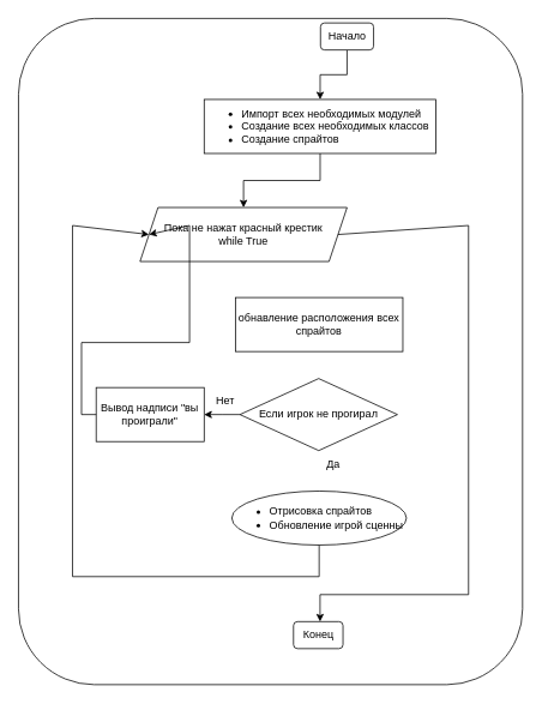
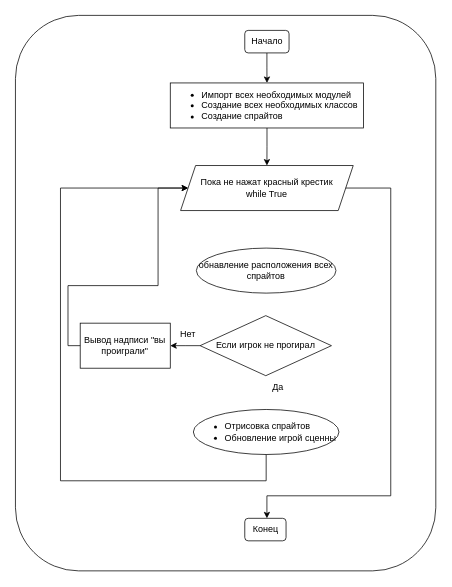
  <mxCell id="0" />
  <mxCell id="1" parent="0" />
  <mxCell id="2" value="" style="rounded=1;whiteSpace=wrap;html=1;" vertex="1" parent="1"><mxGeometry x="20" y="20" width="560" height="740" as="geometry" /></mxCell>
  <mxCell id="3" style="edgeStyle=orthogonalEdgeStyle;rounded=0;orthogonalLoop=1;jettySize=auto;html=1;exitX=0.5;exitY=1;exitDx=0;exitDy=0;" edge="1" parent="1" source="4" target="6"><mxGeometry relative="1" as="geometry" /></mxCell>
- <mxCell id="4" value="Начало" style="rounded=1;whiteSpace=wrap;html=1;" vertex="1" parent="1"><mxGeometry x="355.5" y="25" width="59" height="30" as="geometry" /></mxCell>
+ <mxCell id="4" value="Начало" style="rounded=1;whiteSpace=wrap;html=1;" vertex="1" parent="1"><mxGeometry x="325.5" y="40" width="59" height="30" as="geometry" /></mxCell>
  <mxCell id="5" value="" style="edgeStyle=orthogonalEdgeStyle;rounded=0;orthogonalLoop=1;jettySize=auto;html=1;" edge="1" parent="1" source="6" target="7"><mxGeometry relative="1" as="geometry" /></mxCell>
  <mxCell id="6" value="&lt;ul&gt;&lt;li&gt;Импорт всех необходимых модулей&lt;/li&gt;&lt;li&gt;Создание всех необходимых классов&lt;/li&gt;&lt;li&gt;Создание спрайтов&lt;/li&gt;&lt;/ul&gt;" style="rounded=0;whiteSpace=wrap;html=1;align=left;" vertex="1" parent="1"><mxGeometry x="226.25" y="110" width="257.5" height="60" as="geometry" /></mxCell>
- <mxCell id="7" value="Пока не нажат красный крестик&lt;br&gt;while True" style="shape=parallelogram;perimeter=parallelogramPerimeter;whiteSpace=wrap;html=1;fixedSize=1;" vertex="1" parent="1"><mxGeometry x="155" y="230" width="230" height="60" as="geometry" /></mxCell>
- <mxCell id="8" value="обнавление расположения всех спрайтов" style="rounded=0;whiteSpace=wrap;html=1;" vertex="1" parent="1"><mxGeometry x="261" y="330" width="186" height="60" as="geometry" /></mxCell>
+ <mxCell id="7" value="Пока не нажат красный крестик&lt;br&gt;while True" style="shape=parallelogram;perimeter=parallelogramPerimeter;whiteSpace=wrap;html=1;fixedSize=1;" vertex="1" parent="1"><mxGeometry x="240" y="220" width="230" height="60" as="geometry" /></mxCell>
+ <mxCell id="8" value="обнавление расположения всех спрайтов" style="ellipse;whiteSpace=wrap;html=1;" vertex="1" parent="1"><mxGeometry x="261" y="330" width="186" height="60" as="geometry" /></mxCell>
  <mxCell id="9" value="" style="edgeStyle=orthogonalEdgeStyle;rounded=0;orthogonalLoop=1;jettySize=auto;html=1;" edge="1" parent="1" source="10" target="13"><mxGeometry relative="1" as="geometry" /></mxCell>
  <mxCell id="10" value="Если игрок не прогирал" style="rhombus;whiteSpace=wrap;html=1;" vertex="1" parent="1"><mxGeometry x="266" y="420" width="175" height="80" as="geometry" /></mxCell>
  <mxCell id="11" value="&lt;ul&gt;&lt;li&gt;Отрисовка спрайтов&lt;/li&gt;&lt;li&gt;Обновление игрой сценны&lt;/li&gt;&lt;/ul&gt;" style="ellipse;whiteSpace=wrap;html=1;align=left;" vertex="1" parent="1"><mxGeometry x="257" y="545" width="194" height="60" as="geometry" /></mxCell>
  <mxCell id="12" value="Да" style="text;html=1;strokeColor=none;fillColor=none;align=center;verticalAlign=middle;whiteSpace=wrap;rounded=0;" vertex="1" parent="1"><mxGeometry x="340" y="500" width="60" height="30" as="geometry" /></mxCell>
  <mxCell id="13" value="Вывод надписи &quot;вы проиграли&quot;" style="rounded=0;whiteSpace=wrap;html=1;" vertex="1" parent="1"><mxGeometry x="106.25" y="430" width="120" height="60" as="geometry" /></mxCell>
  <mxCell id="14" value="Нет" style="text;html=1;strokeColor=none;fillColor=none;align=center;verticalAlign=middle;whiteSpace=wrap;rounded=0;" vertex="1" parent="1"><mxGeometry x="220" y="430" width="60" height="30" as="geometry" /></mxCell>
  <mxCell id="15" value="" style="endArrow=classic;html=1;rounded=0;exitX=0.5;exitY=1;exitDx=0;exitDy=0;entryX=0;entryY=0.5;entryDx=0;entryDy=0;" edge="1" parent="1" source="11" target="7"><mxGeometry width="50" height="50" relative="1" as="geometry"><mxPoint x="300" y="400" as="sourcePoint" /><mxPoint x="350" y="350" as="targetPoint" /><Array as="points"><mxPoint x="354" y="640" /><mxPoint x="80" y="640" /><mxPoint x="80" y="250" /></Array></mxGeometry></mxCell>
  <mxCell id="16" value="" style="endArrow=classic;html=1;rounded=0;exitX=0;exitY=0.5;exitDx=0;exitDy=0;entryX=0;entryY=0.5;entryDx=0;entryDy=0;" edge="1" parent="1" source="13" target="7"><mxGeometry width="50" height="50" relative="1" as="geometry"><mxPoint x="106" y="460" as="sourcePoint" /><mxPoint x="250" y="250" as="targetPoint" /><Array as="points"><mxPoint x="90" y="460" /><mxPoint x="90" y="380" /><mxPoint x="210" y="380" /><mxPoint x="210" y="250" /></Array></mxGeometry></mxCell>
  <mxCell id="17" value="" style="endArrow=classic;html=1;rounded=0;exitX=1;exitY=0.5;exitDx=0;exitDy=0;entryX=0.5;entryY=0;entryDx=0;entryDy=0;" edge="1" parent="1" source="7"><mxGeometry width="50" height="50" relative="1" as="geometry"><mxPoint x="260" y="520" as="sourcePoint" /><mxPoint x="355" y="690" as="targetPoint" /><Array as="points"><mxPoint x="520" y="250" /><mxPoint x="520" y="660" /><mxPoint x="355" y="660" /></Array></mxGeometry></mxCell>
  <mxCell id="18" value="Конец" style="rounded=1;whiteSpace=wrap;html=1;" vertex="1" parent="1"><mxGeometry x="325.5" y="690" width="55" height="30" as="geometry" /></mxCell>
